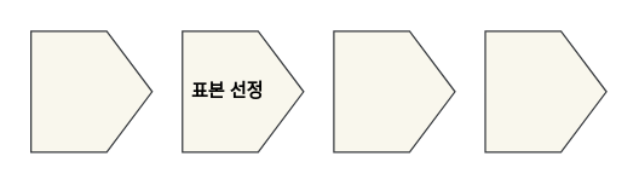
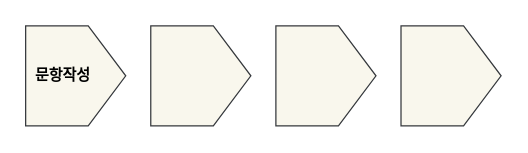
  <mxCell id="0" />
  <mxCell id="1" parent="0" />
  <mxCell id="2" value="" style="shape=offPageConnector;whiteSpace=wrap;html=1;rotation=-90;fillColor=#f9f7ed;strokeColor=#36393d;" vertex="1" parent="1"><mxGeometry x="20" y="20" width="80" height="80" as="geometry" /></mxCell>
+ <mxCell id="3" value="문항작성" style="text;html=1;align=center;verticalAlign=middle;whiteSpace=wrap;rounded=0;fontStyle=1" vertex="1" parent="1"><mxGeometry x="20" y="45" width="60" height="30" as="geometry" /></mxCell>
  <mxCell id="4" value="" style="shape=offPageConnector;whiteSpace=wrap;html=1;rotation=-90;fillColor=#f9f7ed;strokeColor=#36393d;" vertex="1" parent="1"><mxGeometry x="120" y="20" width="80" height="80" as="geometry" /></mxCell>
- <mxCell id="5" value="표본 선정" style="text;html=1;align=center;verticalAlign=middle;whiteSpace=wrap;rounded=0;fontStyle=1" vertex="1" parent="1"><mxGeometry x="120" y="45" width="60" height="30" as="geometry" /></mxCell>
  <mxCell id="6" value="" style="shape=offPageConnector;whiteSpace=wrap;html=1;rotation=-90;fillColor=#f9f7ed;strokeColor=#36393d;" vertex="1" parent="1"><mxGeometry x="220" y="20" width="80" height="80" as="geometry" /></mxCell>
  <mxCell id="7" value="" style="shape=offPageConnector;whiteSpace=wrap;html=1;rotation=-90;fillColor=#f9f7ed;strokeColor=#36393d;" vertex="1" parent="1"><mxGeometry x="320" y="20" width="80" height="80" as="geometry" /></mxCell>
